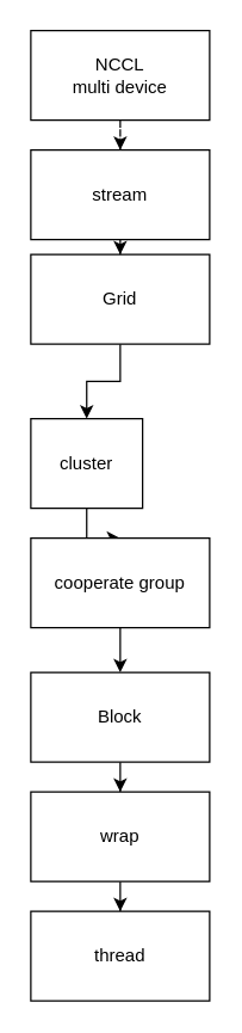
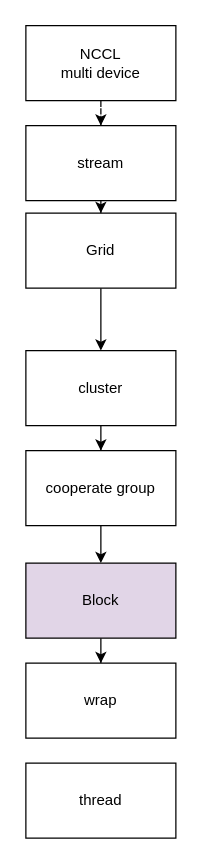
  <mxCell id="0" />
  <mxCell id="1" parent="0" />
  <mxCell id="2" value="" style="edgeStyle=orthogonalEdgeStyle;rounded=0;orthogonalLoop=1;jettySize=auto;html=1;dashed=1;" edge="1" parent="1" source="3" target="5"><mxGeometry relative="1" as="geometry" /></mxCell>
  <mxCell id="3" value="NCCL&lt;br&gt;multi device" style="rounded=0;whiteSpace=wrap;html=1;" vertex="1" parent="1"><mxGeometry x="20" y="20" width="120" height="60" as="geometry" /></mxCell>
  <mxCell id="4" value="" style="edgeStyle=orthogonalEdgeStyle;rounded=0;orthogonalLoop=1;jettySize=auto;html=1;" edge="1" parent="1" source="5" target="7"><mxGeometry relative="1" as="geometry" /></mxCell>
  <mxCell id="5" value="stream" style="whiteSpace=wrap;html=1;rounded=0;" vertex="1" parent="1"><mxGeometry x="20" y="100" width="120" height="60" as="geometry" /></mxCell>
  <mxCell id="6" value="" style="edgeStyle=orthogonalEdgeStyle;rounded=0;orthogonalLoop=1;jettySize=auto;html=1;" edge="1" parent="1" source="7" target="9"><mxGeometry relative="1" as="geometry" /></mxCell>
  <mxCell id="7" value="Grid" style="whiteSpace=wrap;html=1;rounded=0;" vertex="1" parent="1"><mxGeometry x="20" y="170" width="120" height="60" as="geometry" /></mxCell>
  <mxCell id="8" value="" style="edgeStyle=orthogonalEdgeStyle;rounded=0;orthogonalLoop=1;jettySize=auto;html=1;" edge="1" parent="1" source="9" target="11"><mxGeometry relative="1" as="geometry" /></mxCell>
- <mxCell id="9" value="cluster" style="whiteSpace=wrap;html=1;rounded=0;" vertex="1" parent="1"><mxGeometry x="20" y="280" width="75" height="60" as="geometry" /></mxCell>
+ <mxCell id="9" value="cluster" style="whiteSpace=wrap;html=1;rounded=0;" vertex="1" parent="1"><mxGeometry x="20" y="280" width="120" height="60" as="geometry" /></mxCell>
  <mxCell id="10" value="" style="edgeStyle=orthogonalEdgeStyle;rounded=0;orthogonalLoop=1;jettySize=auto;html=1;" edge="1" parent="1" source="11" target="13"><mxGeometry relative="1" as="geometry" /></mxCell>
  <mxCell id="11" value="cooperate group" style="whiteSpace=wrap;html=1;rounded=0;" vertex="1" parent="1"><mxGeometry x="20" y="360" width="120" height="60" as="geometry" /></mxCell>
  <mxCell id="12" value="" style="edgeStyle=orthogonalEdgeStyle;rounded=0;orthogonalLoop=1;jettySize=auto;html=1;" edge="1" parent="1" source="13" target="15"><mxGeometry relative="1" as="geometry" /></mxCell>
- <mxCell id="13" value="Block" style="whiteSpace=wrap;html=1;rounded=0;" vertex="1" parent="1"><mxGeometry x="20" y="450" width="120" height="60" as="geometry" /></mxCell>
- <mxCell id="14" value="" style="edgeStyle=orthogonalEdgeStyle;rounded=0;orthogonalLoop=1;jettySize=auto;html=1;" edge="1" parent="1" source="15" target="16"><mxGeometry relative="1" as="geometry" /></mxCell>
+ <mxCell id="13" value="Block" style="whiteSpace=wrap;html=1;rounded=0;fillColor=#e1d5e7;" vertex="1" parent="1"><mxGeometry x="20" y="450" width="120" height="60" as="geometry" /></mxCell>
  <mxCell id="15" value="wrap" style="whiteSpace=wrap;html=1;rounded=0;" vertex="1" parent="1"><mxGeometry x="20" y="530" width="120" height="60" as="geometry" /></mxCell>
  <mxCell id="16" value="thread" style="whiteSpace=wrap;html=1;rounded=0;" vertex="1" parent="1"><mxGeometry x="20" y="610" width="120" height="60" as="geometry" /></mxCell>
